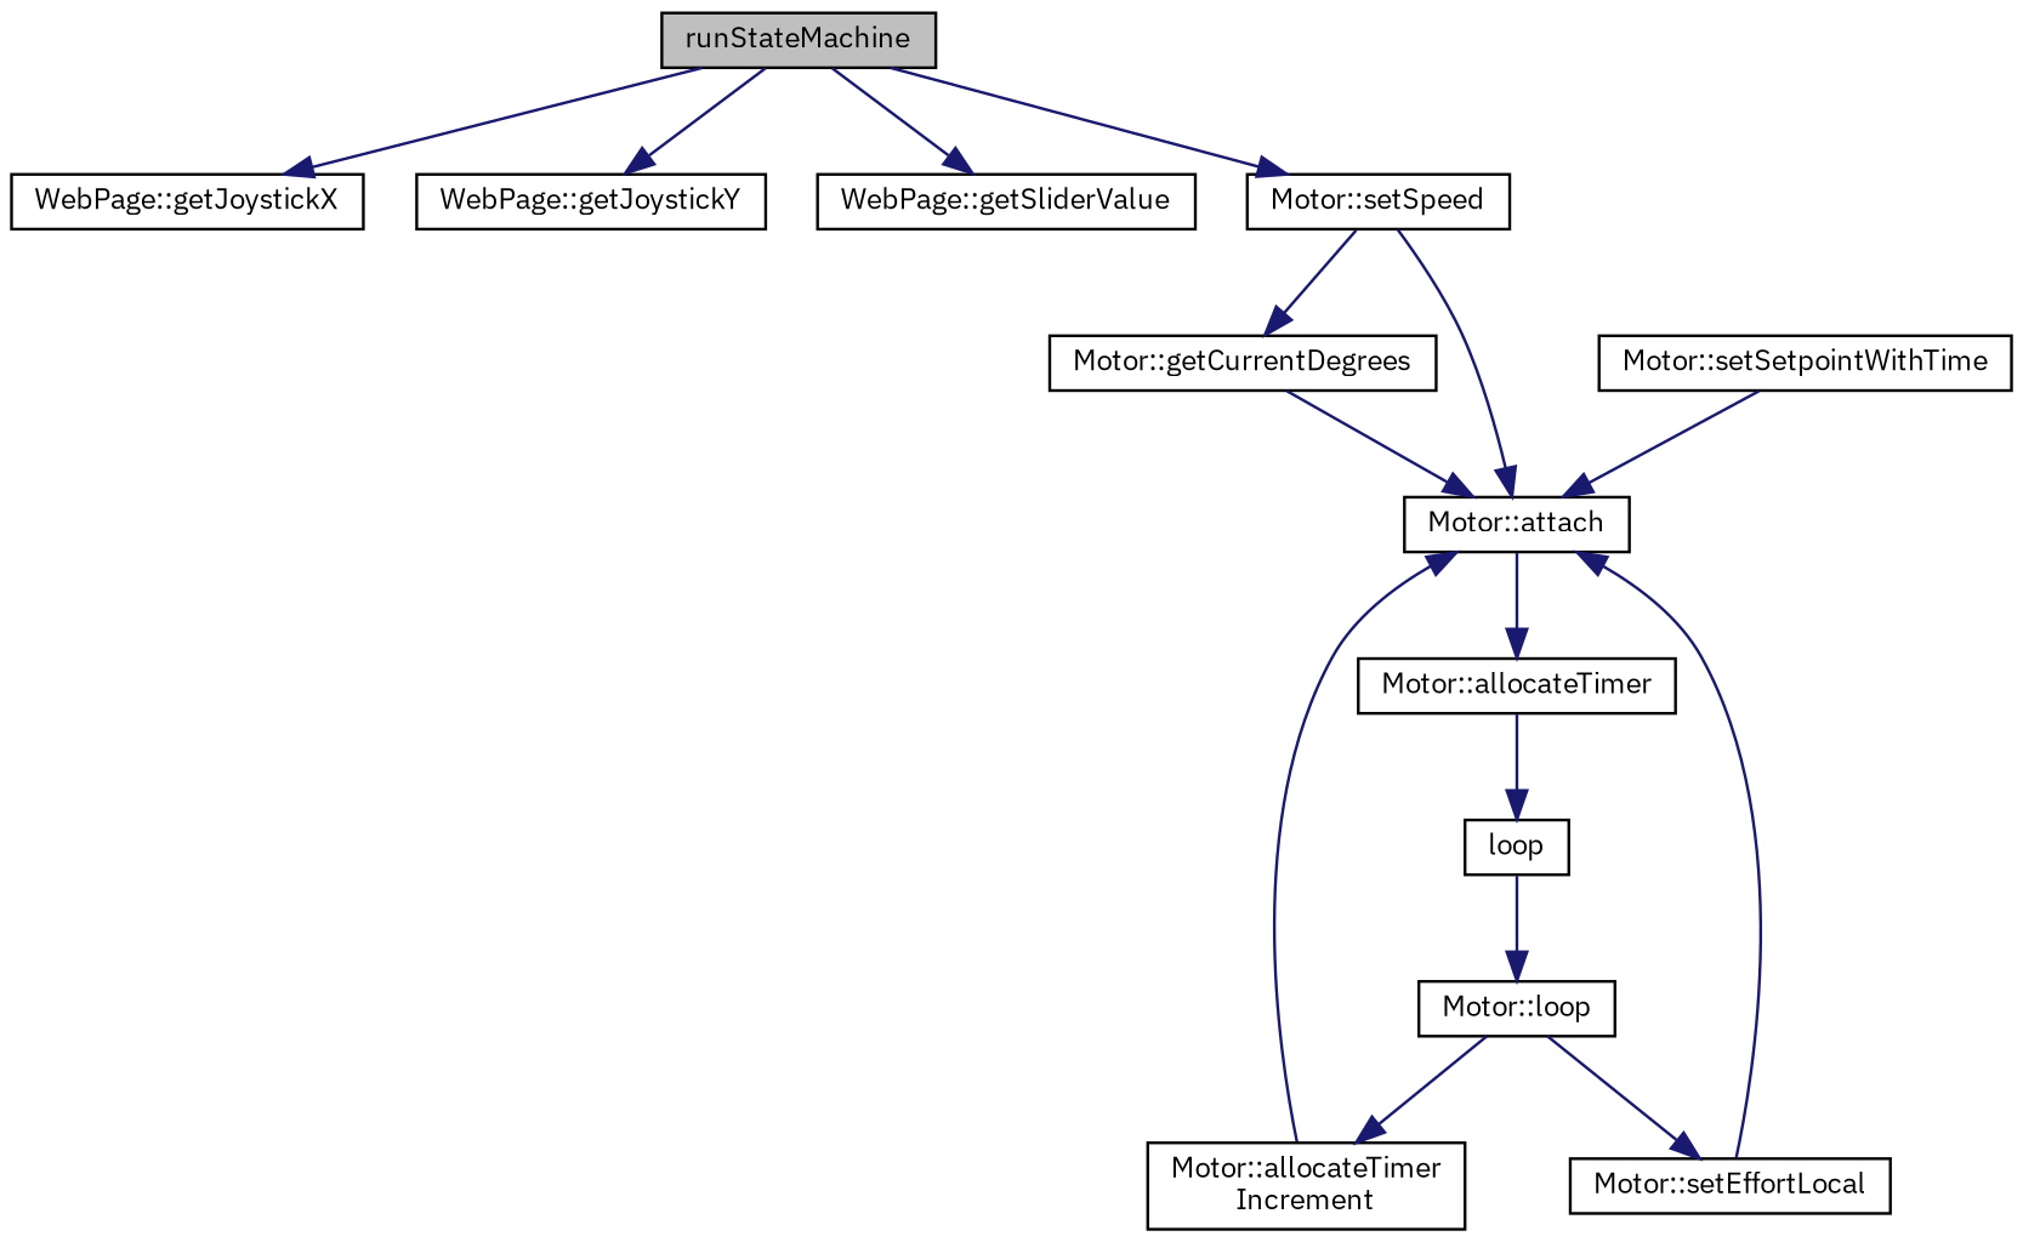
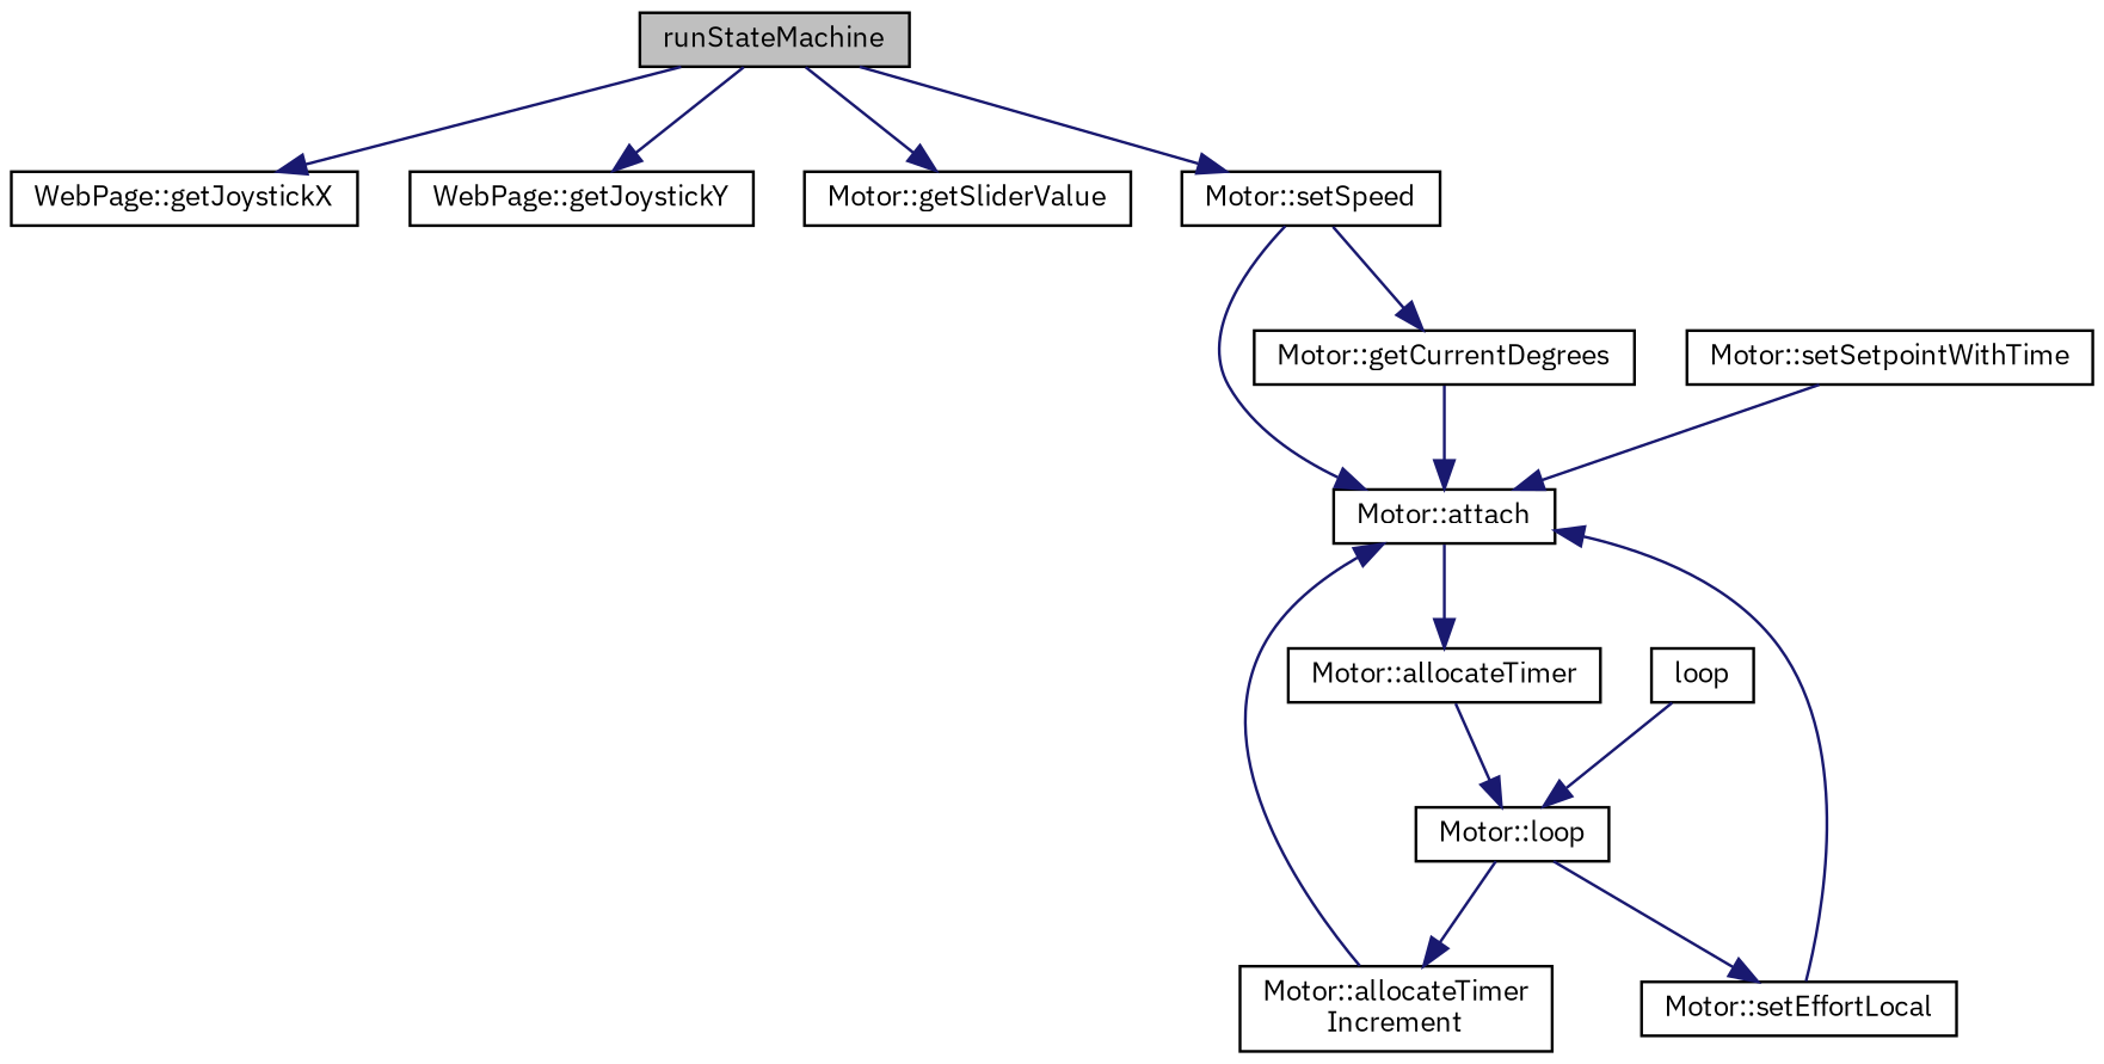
  digraph {
    fontname="IBM Plex Sans"
    rankdir=TB
    node [color=black fillcolor=white fontname="IBM Plex Sans" fontsize=10 shape=record style=filled]
    edge [color=midnightblue fontname="IBM Plex Sans" fontsize=10 labelfontname=Helvetica labelfontsize=10 style=solid]
    n1 [fillcolor=grey75 fontcolor=black height=0.2 label=runStateMachine width=0.4]
    n2 [height=0.2 label="WebPage::getJoystickX" width=0.4]
    n3 [height=0.2 label="WebPage::getJoystickY" width=0.4]
-   n4 [height=0.2 label="WebPage::getSliderValue" width=0.4]
+   n4 [height=0.2 label="Motor::getSliderValue" width=0.4]
    n5 [height=0.2 label="Motor::setSpeed" width=0.4]
    n6 [height=0.2 label="Motor::attach" width=0.4]
    n7 [height=0.2 label="Motor::getCurrentDegrees" width=0.4]
    n8 [height=0.2 label="Motor::allocateTimer" width=0.4]
    n9 [height=0.2 label=loop width=0.4]
    n10 [height=0.2 label="Motor::loop" width=0.4]
    n11 [height=0.2 label="Motor::allocateTimer\lIncrement" width=0.4]
    n12 [height=0.2 label="Motor::setEffortLocal" width=0.4]
    n13 [height=0.2 label="Motor::setSetpointWithTime" width=0.4]
    n1 -> n2
    n1 -> n3
    n1 -> n4
    n1 -> n5
    n5 -> n6
    n5 -> n7
    n6 -> n8
    n7 -> n6
-   n8 -> n9
+   n8 -> n10
    n9 -> n10
    n10 -> n11
    n10 -> n12
    n11 -> n6
    n12 -> n6
    n13 -> n6
  }
